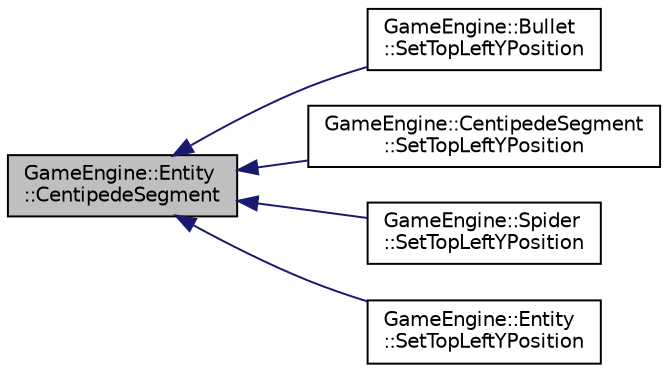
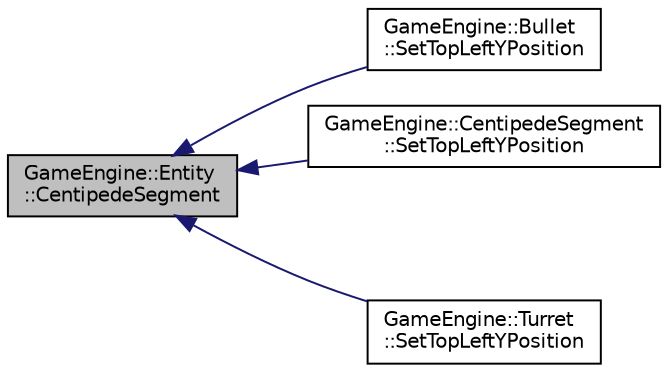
  digraph {
    rankdir=LR
    node [color=black fillcolor=white fontname=Helvetica fontsize=10 shape=record style=filled]
    edge [color=midnightblue dir=back fontname=Helvetica fontsize=10 labelfontname=Helvetica labelfontsize=10 style=solid]
    n1 [fillcolor=grey75 fontcolor=black height=0.2 label="GameEngine::Entity\l::CentipedeSegment" width=0.4]
    n2 [height=0.2 label="GameEngine::Bullet\l::SetTopLeftYPosition" width=0.4]
    n3 [height=0.2 label="GameEngine::CentipedeSegment\l::SetTopLeftYPosition" width=0.4]
-   n4 [height=0.2 label="GameEngine::Spider\l::SetTopLeftYPosition" width=0.4]
-   n5 [height=0.2 label="GameEngine::Entity\l::SetTopLeftYPosition" width=0.4]
+   n5 [height=0.2 label="GameEngine::Turret\l::SetTopLeftYPosition" width=0.4]
    n1 -> n2
    n1 -> n3
-   n1 -> n4
    n1 -> n5
  }
